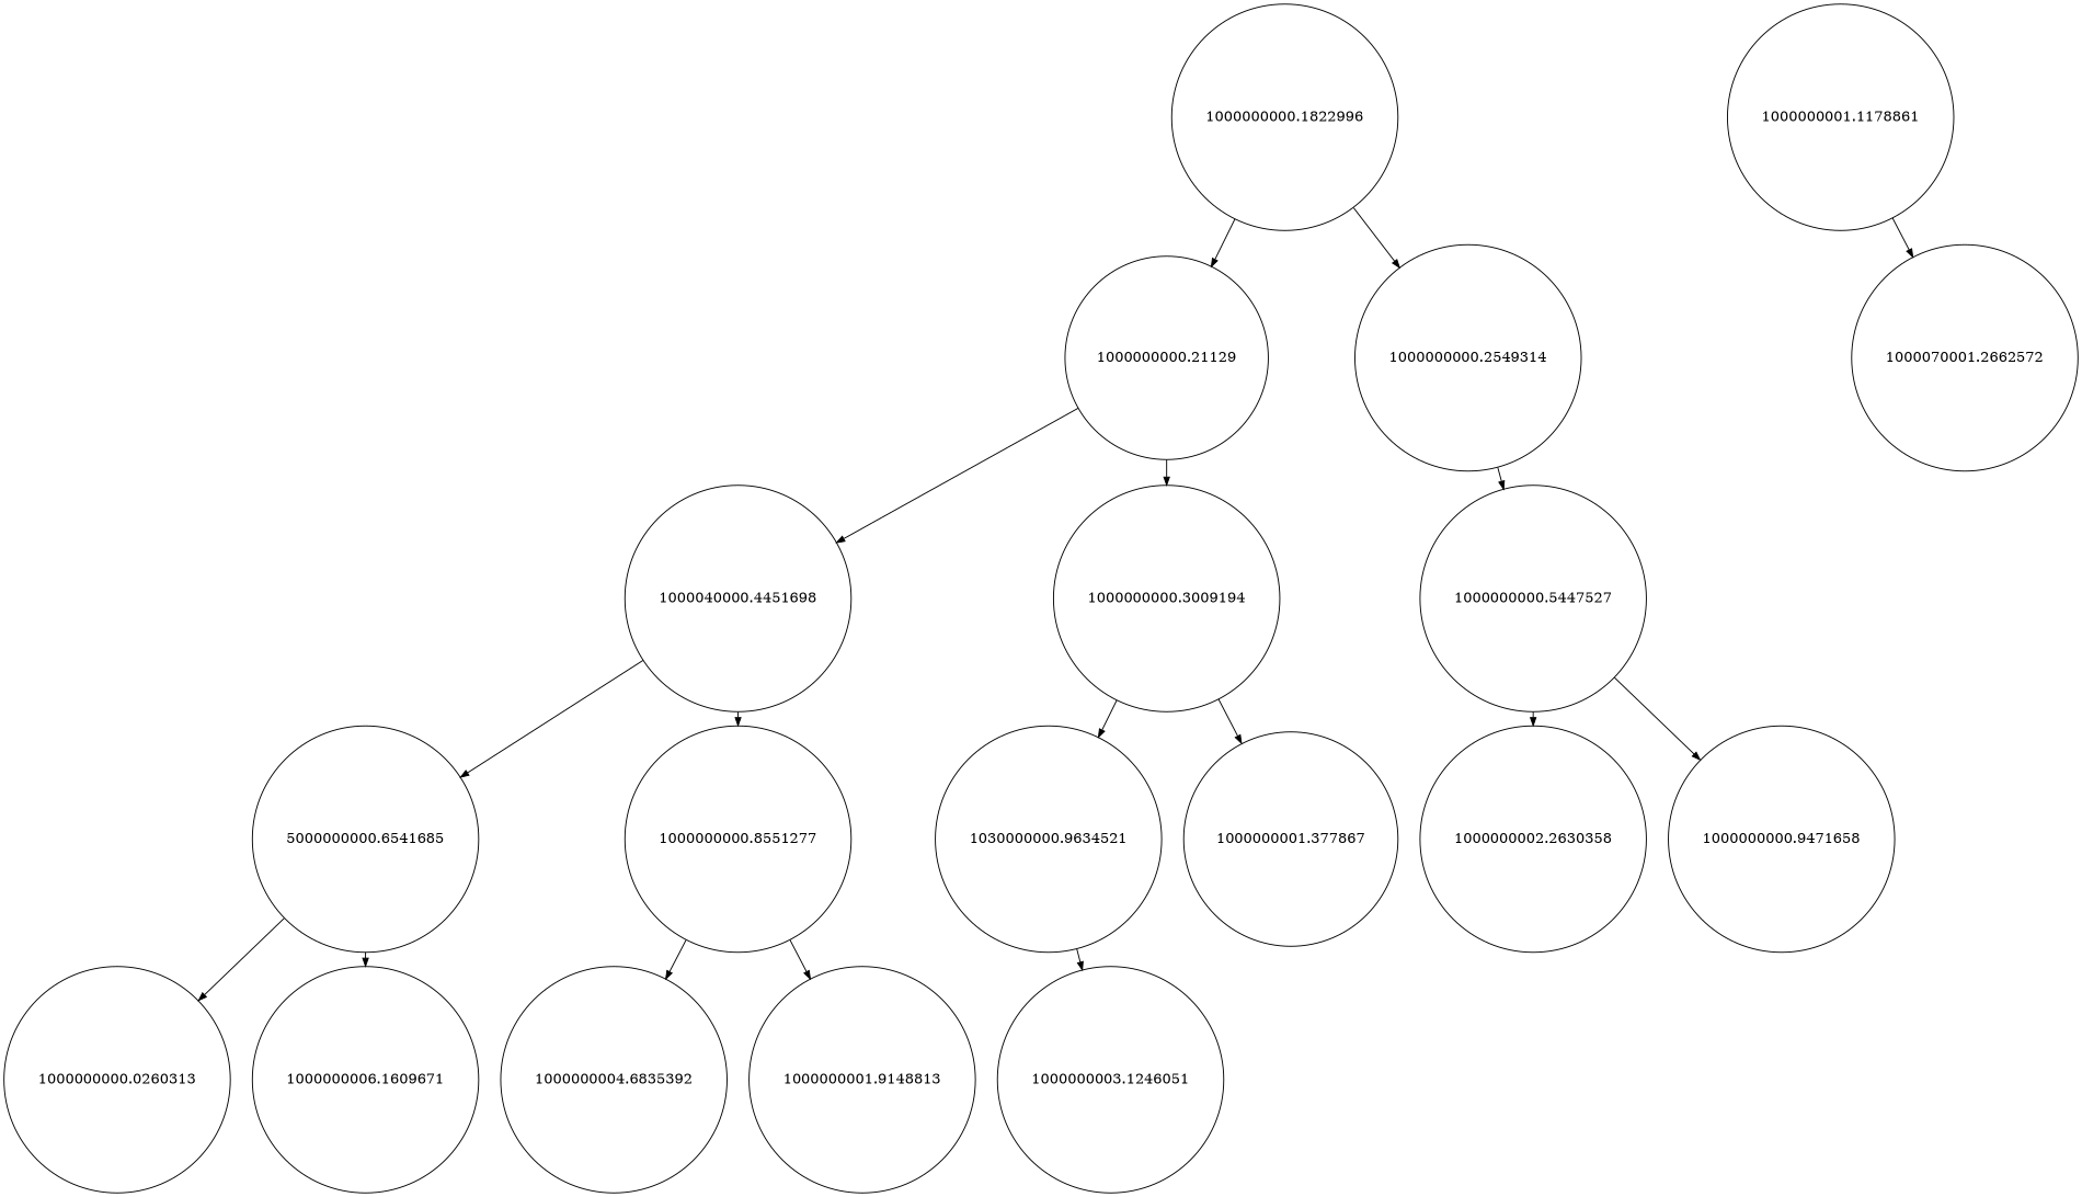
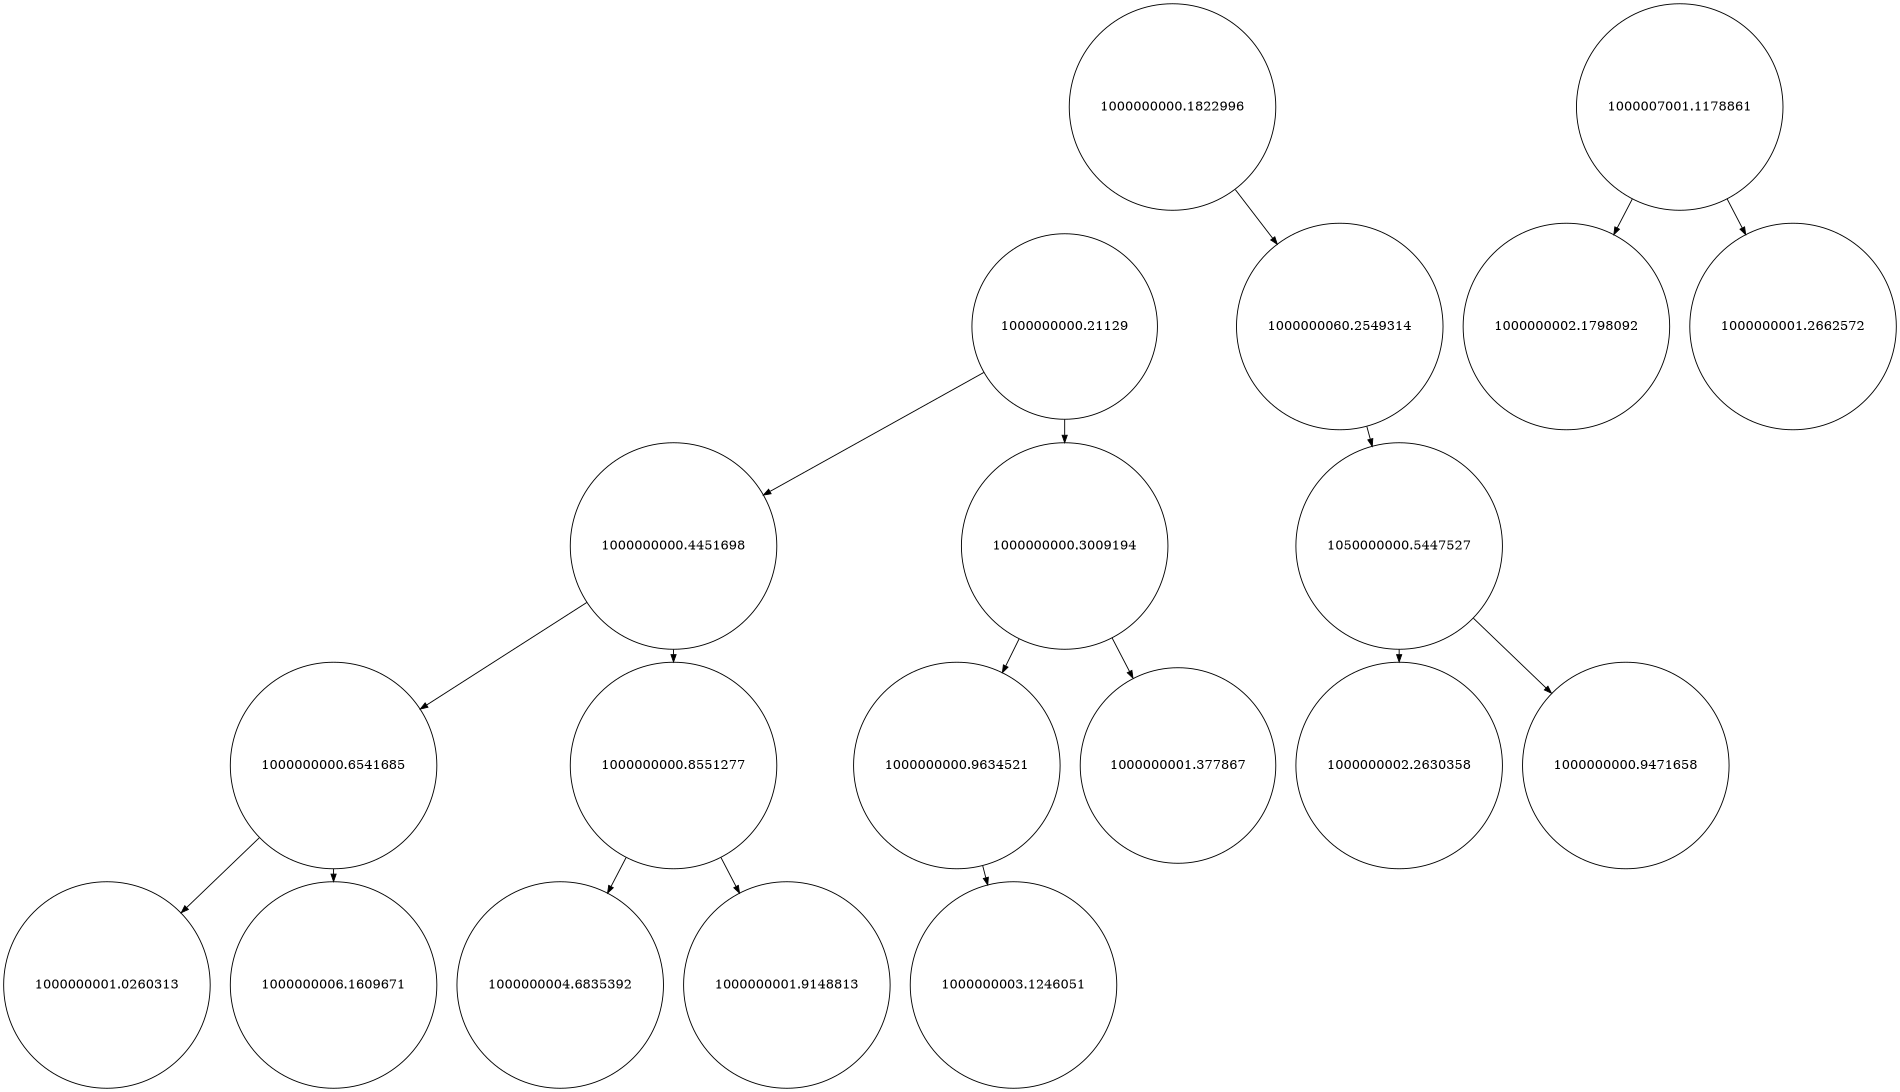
  digraph {
    fontname="DejaVu Serif"
    nodesep=0.3
    ranksep=0.2
    node [fontname="DejaVu Serif" shape=circle]
    edge [arrowsize=0.8 fontname="DejaVu Serif" side=left]
    n1 [label=1000000000.1822996]
    n2 [label=1000000000.21129]
-   n3 [label=1000000000.2549314]
-   n4 [label=1000040000.4451698]
+   n3 [label=1000000060.2549314]
+   n4 [label=1000000000.4451698]
    n5 [label=1000000000.3009194]
-   n6 [label=1000000000.5447527]
-   n7 [label=5000000000.6541685]
+   n6 [label=1050000000.5447527]
+   n7 [label=1000000000.6541685]
    n8 [label=1000000000.8551277]
-   n9 [label=1030000000.9634521]
+   n9 [label=1000000000.9634521]
    n10 [label=1000000001.377867]
    n11 [label=1000000002.2630358]
    n12 [label=1000000000.9471658]
-   n13 [label=1000000001.1178861]
-   n15 [label=1000070001.2662572]
-   n16 [label=1000000000.0260313]
+   n13 [label=1000007001.1178861]
+   n14 [label=1000000002.1798092]
+   n15 [label=1000000001.2662572]
+   n16 [label=1000000001.0260313]
    n17 [label=1000000006.1609671]
    n18 [label=1000000004.6835392]
    n19 [label=1000000001.9148813]
    n20 [label=1000000003.1246051]
-   n1 -> n2
    n1 -> n3 [side=""]
    n2 -> n4
    n2 -> n5 [side=""]
    n3 -> n6
    n4 -> n7
    n4 -> n8 [side=""]
    n5 -> n9
    n5 -> n10 [side=""]
    n6 -> n11
    n6 -> n12 [side=""]
    n7 -> n16
    n7 -> n17 [side=""]
    n8 -> n18
    n8 -> n19 [side=""]
    n9 -> n20
+   n13 -> n14
    n13 -> n15 [side=""]
  }
